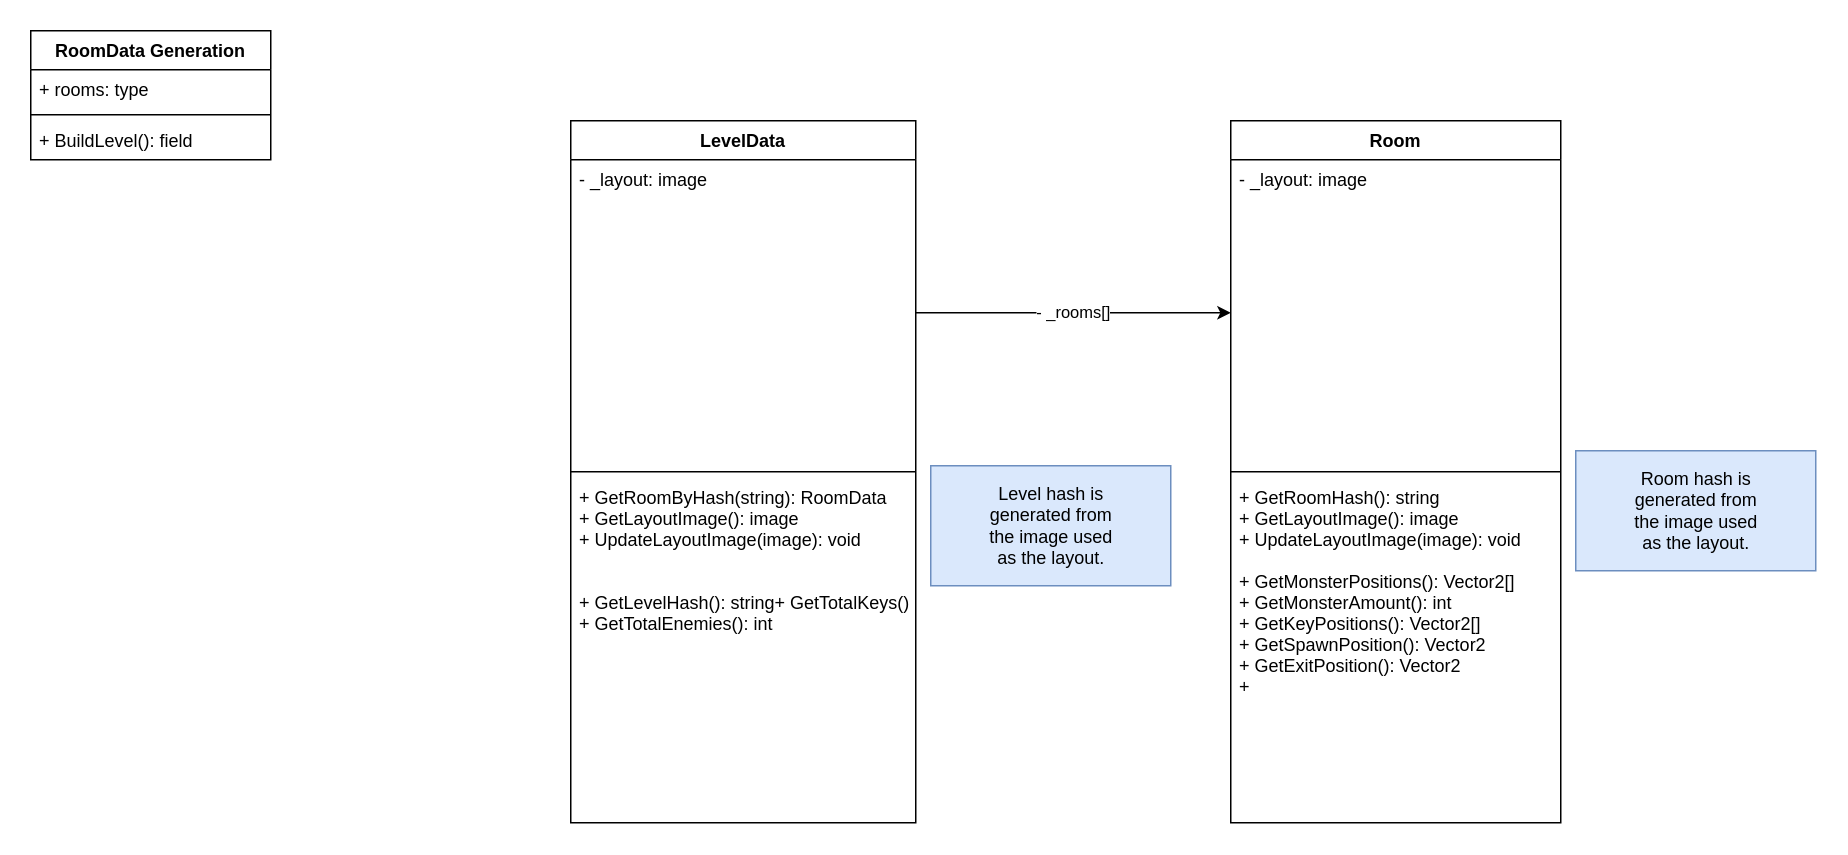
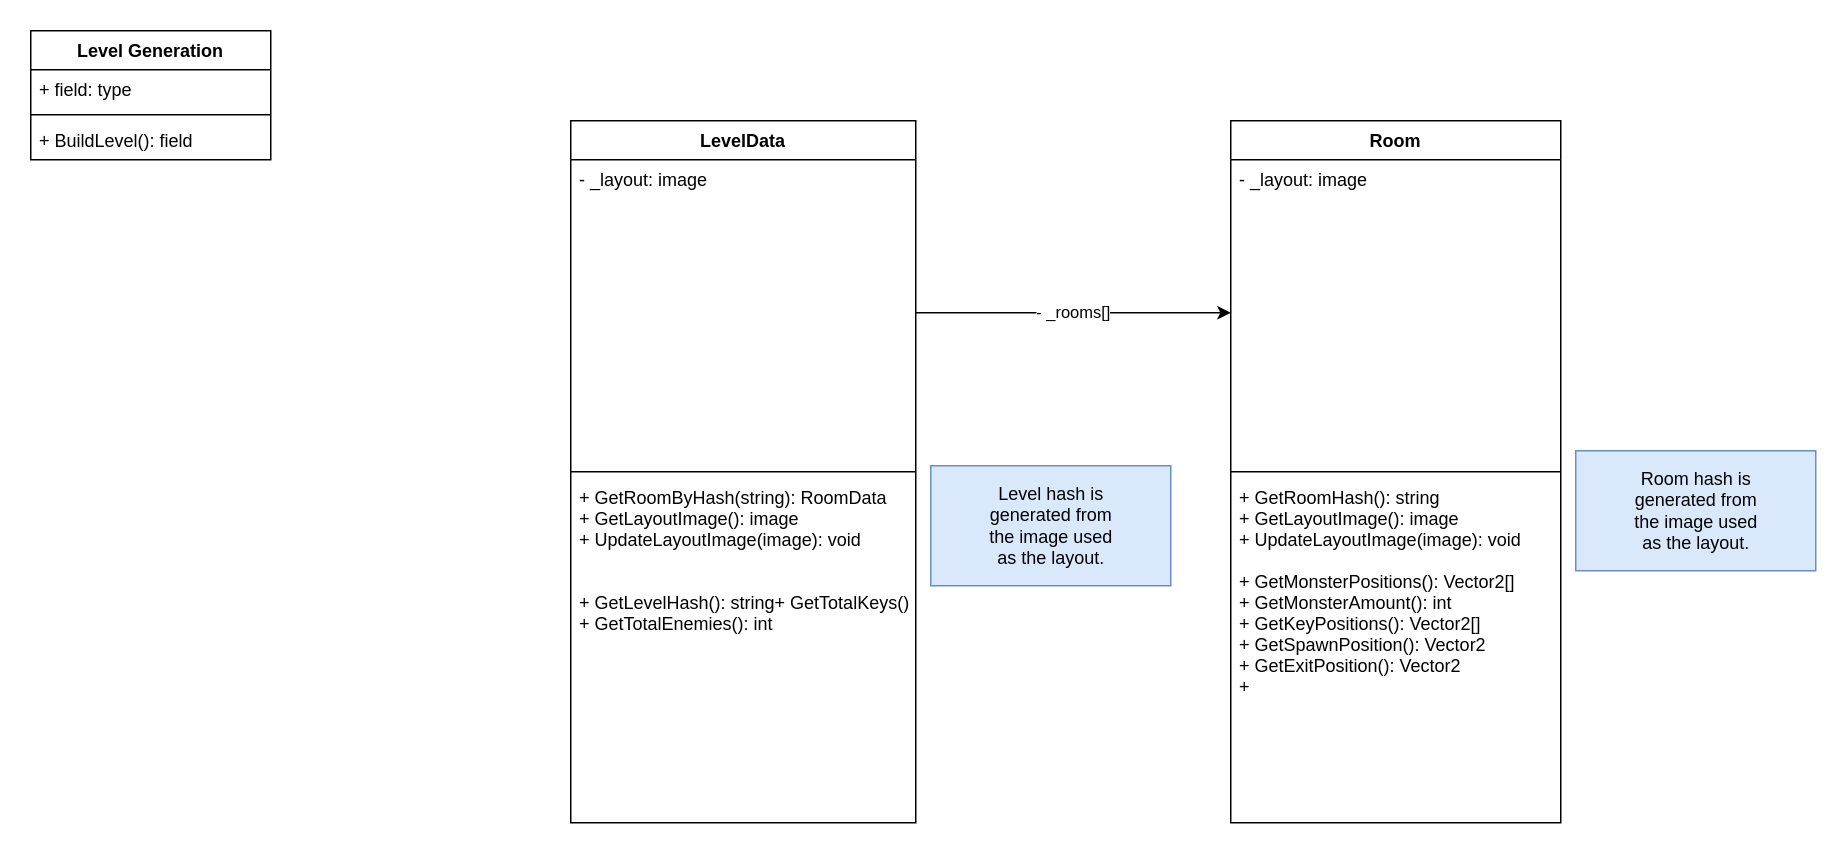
  <mxCell id="0" />
  <mxCell id="1" parent="0" />
- <mxCell id="2" value="RoomData Generation" style="swimlane;fontStyle=1;align=center;verticalAlign=top;childLayout=stackLayout;horizontal=1;startSize=26;horizontalStack=0;resizeParent=1;resizeParentMax=0;resizeLast=0;collapsible=1;marginBottom=0;" vertex="1" parent="1"><mxGeometry x="20" y="20" width="160" height="86" as="geometry" /></mxCell>
- <mxCell id="3" value="+ rooms: type" style="text;strokeColor=none;fillColor=none;align=left;verticalAlign=top;spacingLeft=4;spacingRight=4;overflow=hidden;rotatable=0;points=[[0,0.5],[1,0.5]];portConstraint=eastwest;" vertex="1" parent="2"><mxGeometry y="26" width="160" height="26" as="geometry" /></mxCell>
+ <mxCell id="2" value="Level Generation" style="swimlane;fontStyle=1;align=center;verticalAlign=top;childLayout=stackLayout;horizontal=1;startSize=26;horizontalStack=0;resizeParent=1;resizeParentMax=0;resizeLast=0;collapsible=1;marginBottom=0;" vertex="1" parent="1"><mxGeometry x="20" y="20" width="160" height="86" as="geometry" /></mxCell>
+ <mxCell id="3" value="+ field: type" style="text;strokeColor=none;fillColor=none;align=left;verticalAlign=top;spacingLeft=4;spacingRight=4;overflow=hidden;rotatable=0;points=[[0,0.5],[1,0.5]];portConstraint=eastwest;" vertex="1" parent="2"><mxGeometry y="26" width="160" height="26" as="geometry" /></mxCell>
  <mxCell id="4" value="" style="line;strokeWidth=1;fillColor=none;align=left;verticalAlign=middle;spacingTop=-1;spacingLeft=3;spacingRight=3;rotatable=0;labelPosition=right;points=[];portConstraint=eastwest;strokeColor=inherit;" vertex="1" parent="2"><mxGeometry y="52" width="160" height="8" as="geometry" /></mxCell>
  <mxCell id="5" value="+ BuildLevel(): field" style="text;strokeColor=none;fillColor=none;align=left;verticalAlign=top;spacingLeft=4;spacingRight=4;overflow=hidden;rotatable=0;points=[[0,0.5],[1,0.5]];portConstraint=eastwest;" vertex="1" parent="2"><mxGeometry y="60" width="160" height="26" as="geometry" /></mxCell>
  <mxCell id="6" value="LevelData" style="swimlane;fontStyle=1;align=center;verticalAlign=top;childLayout=stackLayout;horizontal=1;startSize=26;horizontalStack=0;resizeParent=1;resizeParentMax=0;resizeLast=0;collapsible=1;marginBottom=0;" vertex="1" parent="1"><mxGeometry x="380" y="80" width="230" height="468" as="geometry" /></mxCell>
  <mxCell id="7" value="- _layout: image" style="text;strokeColor=none;fillColor=none;align=left;verticalAlign=top;spacingLeft=4;spacingRight=4;overflow=hidden;rotatable=0;points=[[0,0.5],[1,0.5]];portConstraint=eastwest;" vertex="1" parent="6"><mxGeometry y="26" width="230" height="204" as="geometry" /></mxCell>
  <mxCell id="8" value="" style="line;strokeWidth=1;fillColor=none;align=left;verticalAlign=middle;spacingTop=-1;spacingLeft=3;spacingRight=3;rotatable=0;labelPosition=right;points=[];portConstraint=eastwest;strokeColor=inherit;" vertex="1" parent="6"><mxGeometry y="230" width="230" height="8" as="geometry" /></mxCell>
  <mxCell id="9" value="+ GetRoomByHash(string): RoomData &#10;+ GetLayoutImage(): image&#10;+ UpdateLayoutImage(image): void&#10;&#10;&#10;+ GetLevelHash(): string+ GetTotalKeys(): int&#10;+ GetTotalEnemies(): int&#10;&#10;&#10;&#10;" style="text;strokeColor=none;fillColor=none;align=left;verticalAlign=top;spacingLeft=4;spacingRight=4;overflow=hidden;rotatable=0;points=[[0,0.5],[1,0.5]];portConstraint=eastwest;" vertex="1" parent="6"><mxGeometry y="238" width="230" height="230" as="geometry" /></mxCell>
  <mxCell id="10" value="Room" style="swimlane;fontStyle=1;align=center;verticalAlign=top;childLayout=stackLayout;horizontal=1;startSize=26;horizontalStack=0;resizeParent=1;resizeParentMax=0;resizeLast=0;collapsible=1;marginBottom=0;" vertex="1" parent="1"><mxGeometry x="820" y="80" width="220" height="468" as="geometry" /></mxCell>
  <mxCell id="11" value="- _layout: image" style="text;strokeColor=none;fillColor=none;align=left;verticalAlign=top;spacingLeft=4;spacingRight=4;overflow=hidden;rotatable=0;points=[[0,0.5],[1,0.5]];portConstraint=eastwest;" vertex="1" parent="10"><mxGeometry y="26" width="220" height="204" as="geometry" /></mxCell>
  <mxCell id="12" value="" style="line;strokeWidth=1;fillColor=none;align=left;verticalAlign=middle;spacingTop=-1;spacingLeft=3;spacingRight=3;rotatable=0;labelPosition=right;points=[];portConstraint=eastwest;strokeColor=inherit;" vertex="1" parent="10"><mxGeometry y="230" width="220" height="8" as="geometry" /></mxCell>
  <mxCell id="13" value="+ GetRoomHash(): string&#10;+ GetLayoutImage(): image&#10;+ UpdateLayoutImage(image): void&#10;&#10;+ GetMonsterPositions(): Vector2[]&#10;+ GetMonsterAmount(): int&#10;+ GetKeyPositions(): Vector2[]&#10;+ GetSpawnPosition(): Vector2&#10;+ GetExitPosition(): Vector2&#10;+ &#10;&#10;" style="text;strokeColor=none;fillColor=none;align=left;verticalAlign=top;spacingLeft=4;spacingRight=4;overflow=hidden;rotatable=0;points=[[0,0.5],[1,0.5]];portConstraint=eastwest;" vertex="1" parent="10"><mxGeometry y="238" width="220" height="230" as="geometry" /></mxCell>
  <mxCell id="14" value="&lt;div&gt;Room hash is &lt;br&gt;&lt;/div&gt;&lt;div&gt;generated from &lt;br&gt;&lt;/div&gt;&lt;div&gt;the image used &lt;br&gt;&lt;/div&gt;&lt;div&gt;as the layout. &lt;/div&gt;" style="html=1;fillColor=#dae8fc;strokeColor=#6c8ebf;" vertex="1" parent="1"><mxGeometry x="1050" y="300" width="160" height="80" as="geometry" /></mxCell>
  <mxCell id="15" value="&lt;div&gt;Level hash is &lt;br&gt;&lt;/div&gt;&lt;div&gt;generated from &lt;br&gt;&lt;/div&gt;&lt;div&gt;the image used &lt;br&gt;&lt;/div&gt;&lt;div&gt;as the layout. &lt;/div&gt;" style="html=1;fillColor=#dae8fc;strokeColor=#6c8ebf;" vertex="1" parent="1"><mxGeometry x="620" y="310" width="160" height="80" as="geometry" /></mxCell>
  <mxCell id="16" value="&lt;div&gt;- _rooms[] &lt;/div&gt;" style="edgeStyle=orthogonalEdgeStyle;rounded=0;orthogonalLoop=1;jettySize=auto;html=1;entryX=0;entryY=0.5;entryDx=0;entryDy=0;" edge="1" parent="1" source="7" target="11"><mxGeometry relative="1" as="geometry"><Array as="points"><mxPoint x="710" y="208" /><mxPoint x="710" y="208" /></Array></mxGeometry></mxCell>
